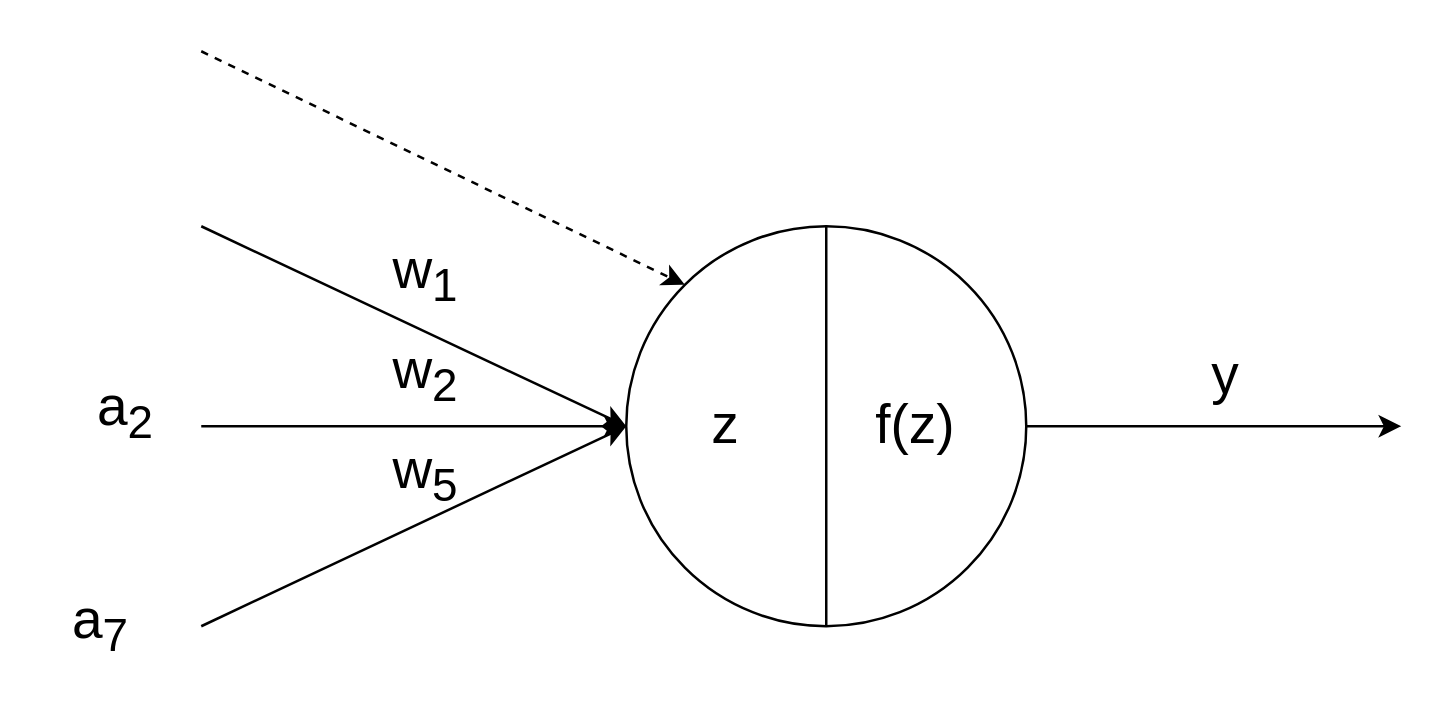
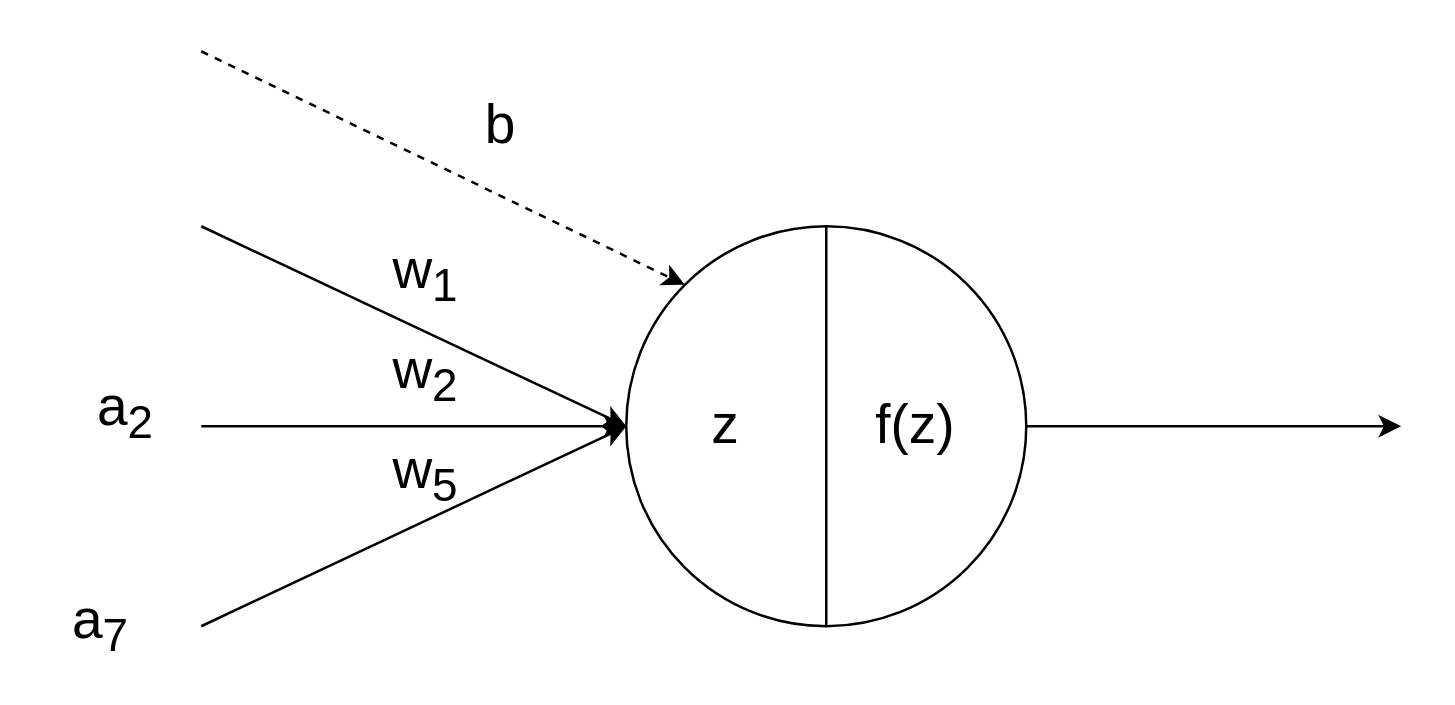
  <mxCell id="0" />
  <mxCell id="1" parent="0" />
  <mxCell id="2" value="" style="ellipse;whiteSpace=wrap;html=1;aspect=fixed;" vertex="1" parent="1"><mxGeometry x="250" y="90" width="160" height="160" as="geometry" /></mxCell>
  <mxCell id="3" value="" style="endArrow=classic;html=1;entryX=0;entryY=0.5;entryDx=0;entryDy=0;" edge="1" parent="1" target="2"><mxGeometry width="50" height="50" relative="1" as="geometry"><mxPoint x="80" y="90" as="sourcePoint" /><mxPoint x="350" y="240" as="targetPoint" /></mxGeometry></mxCell>
  <mxCell id="4" value="" style="endArrow=classic;html=1;entryX=0;entryY=0.5;entryDx=0;entryDy=0;" edge="1" parent="1" target="2"><mxGeometry width="50" height="50" relative="1" as="geometry"><mxPoint x="80" y="170" as="sourcePoint" /><mxPoint x="278" y="183" as="targetPoint" /></mxGeometry></mxCell>
  <mxCell id="5" value="" style="endArrow=classic;html=1;entryX=0;entryY=0.5;entryDx=0;entryDy=0;" edge="1" parent="1" target="2"><mxGeometry width="50" height="50" relative="1" as="geometry"><mxPoint x="80" y="250" as="sourcePoint" /><mxPoint x="310" y="168" as="targetPoint" /></mxGeometry></mxCell>
  <mxCell id="6" value="" style="endArrow=classic;html=1;exitX=1;exitY=0.5;exitDx=0;exitDy=0;" edge="1" parent="1" source="2"><mxGeometry width="50" height="50" relative="1" as="geometry"><mxPoint x="70" y="330" as="sourcePoint" /><mxPoint x="560" y="170" as="targetPoint" /></mxGeometry></mxCell>
  <mxCell id="7" value="" style="endArrow=none;html=1;entryX=0.5;entryY=0;entryDx=0;entryDy=0;exitX=0.5;exitY=1;exitDx=0;exitDy=0;" edge="1" parent="1" source="2" target="2"><mxGeometry width="50" height="50" relative="1" as="geometry"><mxPoint x="70" y="330" as="sourcePoint" /><mxPoint x="120" y="280" as="targetPoint" /></mxGeometry></mxCell>
  <mxCell id="8" value="a&lt;sub&gt;2&lt;/sub&gt;" style="text;html=1;strokeColor=none;fillColor=none;align=center;verticalAlign=middle;whiteSpace=wrap;rounded=0;fontSize=22;" vertex="1" parent="1"><mxGeometry x="30" y="155" width="40" height="20" as="geometry" /></mxCell>
  <mxCell id="9" value="a&lt;sub&gt;7&lt;/sub&gt;" style="text;html=1;strokeColor=none;fillColor=none;align=center;verticalAlign=middle;whiteSpace=wrap;rounded=0;fontSize=22;" vertex="1" parent="1"><mxGeometry x="20" y="240" width="40" height="20" as="geometry" /></mxCell>
  <mxCell id="10" value="w&lt;sub&gt;1&lt;/sub&gt;" style="text;html=1;strokeColor=none;fillColor=none;align=center;verticalAlign=middle;whiteSpace=wrap;rounded=0;fontSize=22;" vertex="1" parent="1"><mxGeometry x="150" y="100" width="40" height="20" as="geometry" /></mxCell>
  <mxCell id="11" value="w&lt;sub&gt;2&lt;/sub&gt;" style="text;html=1;strokeColor=none;fillColor=none;align=center;verticalAlign=middle;whiteSpace=wrap;rounded=0;fontSize=22;" vertex="1" parent="1"><mxGeometry x="150" y="140" width="40" height="20" as="geometry" /></mxCell>
  <mxCell id="12" value="w&lt;sub&gt;5&lt;/sub&gt;&lt;br&gt;" style="text;html=1;strokeColor=none;fillColor=none;align=center;verticalAlign=middle;whiteSpace=wrap;rounded=0;fontSize=22;" vertex="1" parent="1"><mxGeometry x="150" y="180" width="40" height="20" as="geometry" /></mxCell>
  <mxCell id="13" value="" style="endArrow=classic;dashed=1;html=1;fontSize=22;entryX=0;entryY=0;entryDx=0;entryDy=0;endFill=1;" edge="1" parent="1" target="2"><mxGeometry width="50" height="50" relative="1" as="geometry"><mxPoint x="80" y="20" as="sourcePoint" /><mxPoint x="70" y="280" as="targetPoint" /></mxGeometry></mxCell>
+ <mxCell id="14" value="b&lt;br&gt;" style="text;html=1;strokeColor=none;fillColor=none;align=center;verticalAlign=middle;whiteSpace=wrap;rounded=0;fontSize=22;" vertex="1" parent="1"><mxGeometry x="180" y="40" width="40" height="20" as="geometry" /></mxCell>
  <mxCell id="15" value="z" style="text;html=1;strokeColor=none;fillColor=none;align=center;verticalAlign=middle;whiteSpace=wrap;rounded=0;fontSize=22;" vertex="1" parent="1"><mxGeometry x="270" y="160" width="40" height="20" as="geometry" /></mxCell>
  <mxCell id="16" value="f(z)&lt;br&gt;" style="text;html=1;strokeColor=none;fillColor=none;align=center;verticalAlign=middle;whiteSpace=wrap;rounded=0;fontSize=22;" vertex="1" parent="1"><mxGeometry x="346" y="160" width="40" height="20" as="geometry" /></mxCell>
- <mxCell id="17" value="y&lt;br&gt;" style="text;html=1;strokeColor=none;fillColor=none;align=center;verticalAlign=middle;whiteSpace=wrap;rounded=0;fontSize=22;" vertex="1" parent="1"><mxGeometry x="470" y="140" width="40" height="20" as="geometry" /></mxCell>
